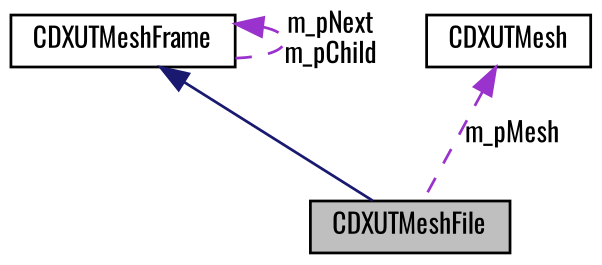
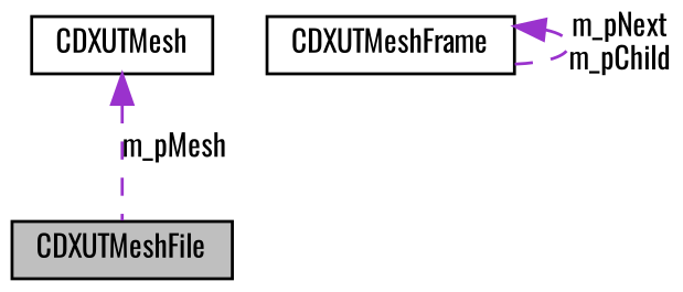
  digraph {
    fontname=Oswald
    node [color=black fillcolor=white fontname=Oswald fontsize=10 shape=record style=filled]
    edge [color=darkorchid3 dir=back fontname=Oswald fontsize=10 labelfontname=FreeSans labelfontsize=10 style=dashed]
    n1 [fillcolor=grey75 fontcolor=black height=0.2 label=CDXUTMeshFile width=0.4]
    n2 [height=0.2 label=CDXUTMeshFrame width=0.4]
    n3 [height=0.2 label=CDXUTMesh width=0.4]
-   n2 -> n1 [color=midnightblue style=solid]
    n2 -> n2 [label="m_pNext\nm_pChild"]
    n3 -> n1 [label=m_pMesh]
  }
